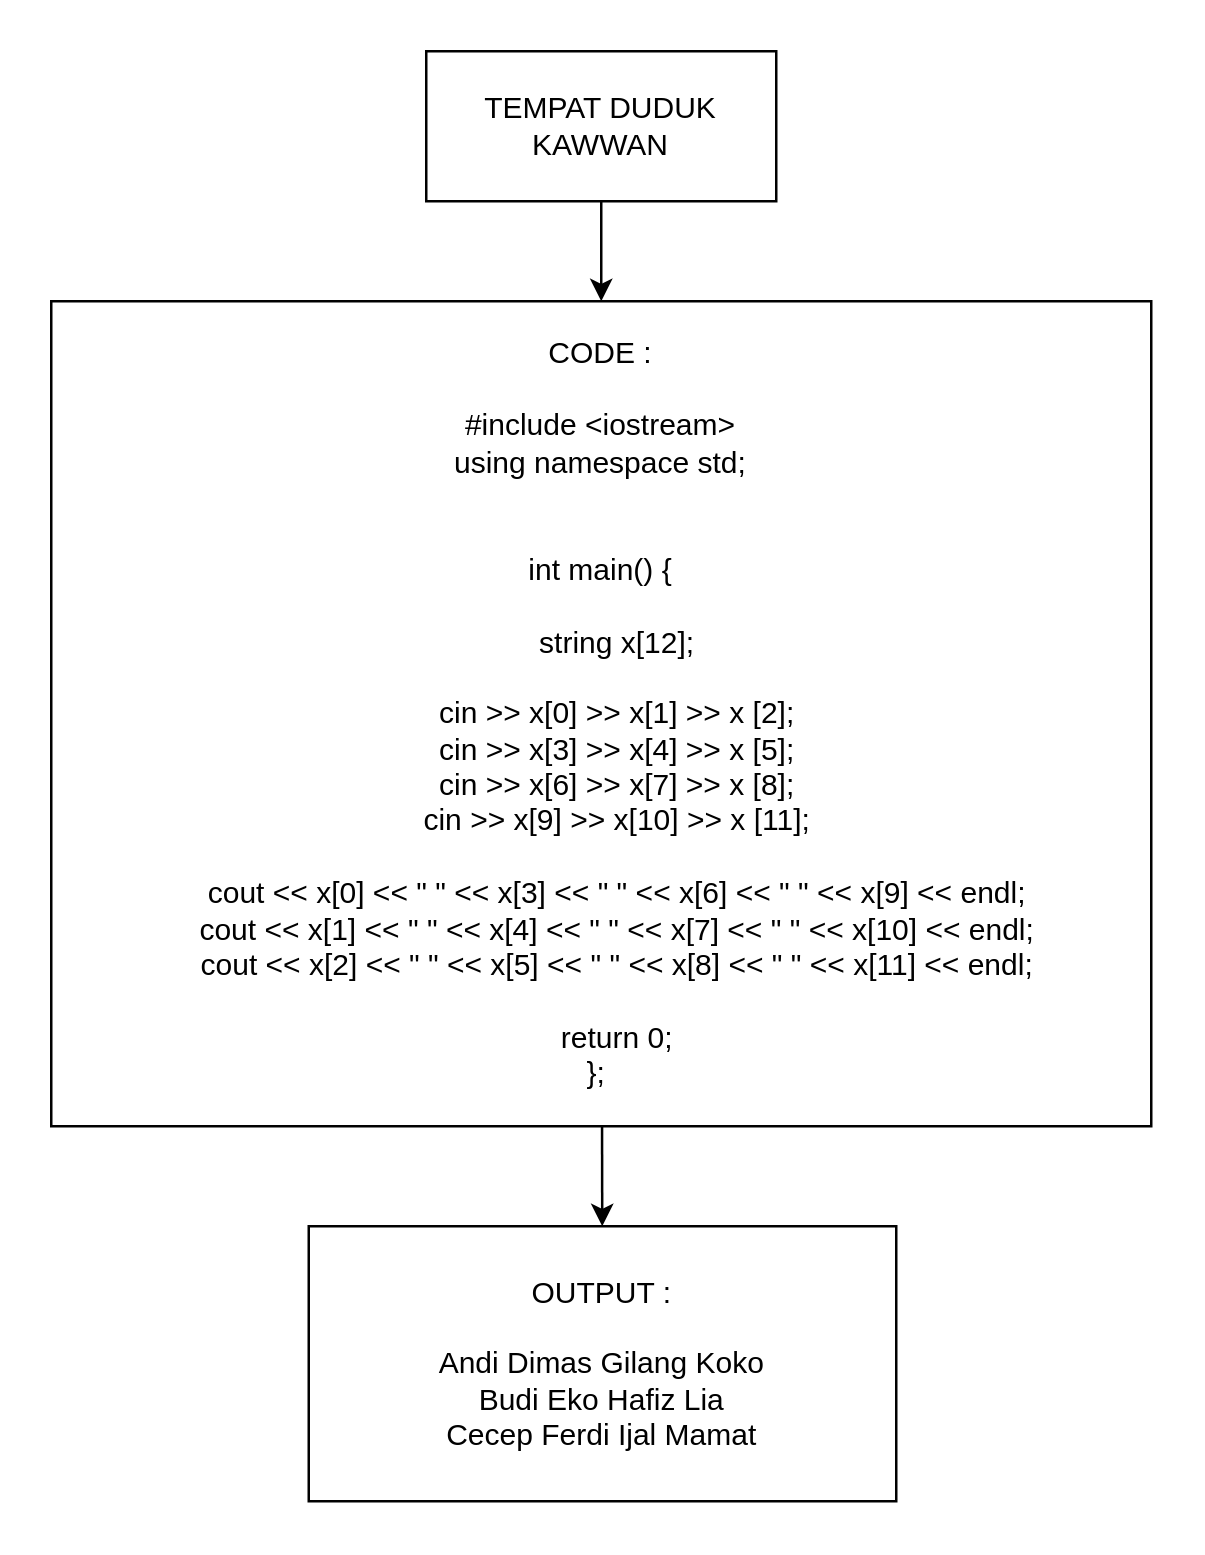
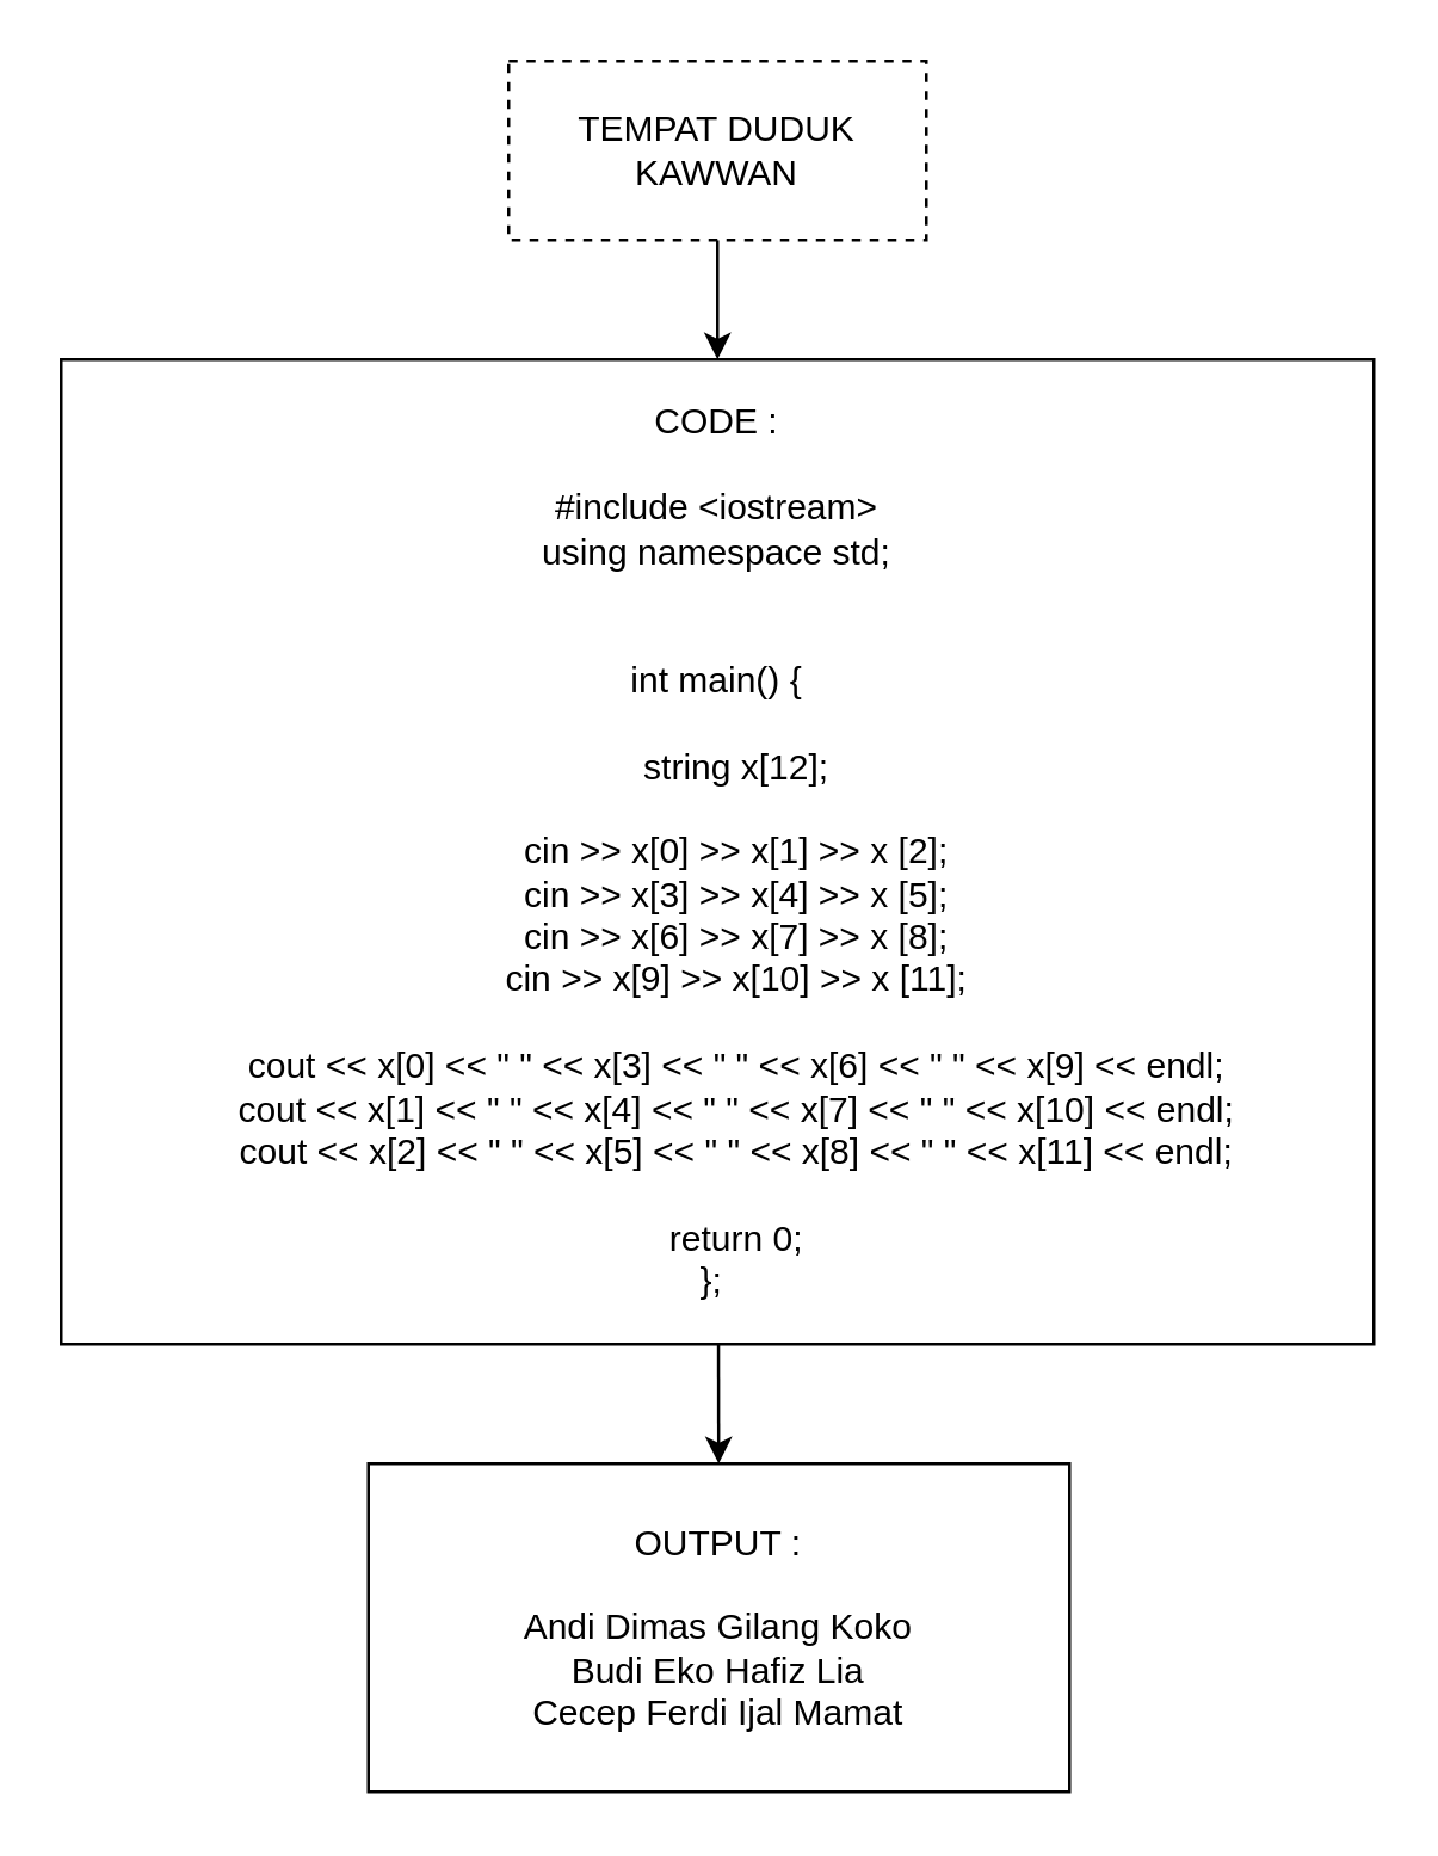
  <mxCell id="0" />
  <mxCell id="1" parent="0" />
  <mxCell id="2" value="" style="edgeStyle=none;html=1;" edge="1" parent="1" source="3" target="5"><mxGeometry relative="1" as="geometry" /></mxCell>
- <mxCell id="3" value="TEMPAT DUDUK KAWWAN" style="rounded=0;whiteSpace=wrap;html=1;" vertex="1" parent="1"><mxGeometry x="170" y="20" width="140" height="60" as="geometry" /></mxCell>
+ <mxCell id="3" value="TEMPAT DUDUK KAWWAN" style="rounded=0;whiteSpace=wrap;html=1;dashed=1;" vertex="1" parent="1"><mxGeometry x="170" y="20" width="140" height="60" as="geometry" /></mxCell>
  <mxCell id="4" value="" style="edgeStyle=none;html=1;" edge="1" parent="1" source="5" target="6"><mxGeometry relative="1" as="geometry" /></mxCell>
  <mxCell id="5" value="CODE :&lt;br&gt;&lt;br&gt;&lt;div&gt;#include &amp;lt;iostream&amp;gt;&lt;/div&gt;&lt;div&gt;using namespace std;&lt;/div&gt;&lt;div&gt;&lt;br&gt;&lt;/div&gt;&lt;div&gt;&lt;br&gt;&lt;/div&gt;&lt;div&gt;int main() {&lt;/div&gt;&lt;div&gt;&amp;nbsp; &amp;nbsp;&amp;nbsp;&lt;/div&gt;&lt;div&gt;&amp;nbsp; &amp;nbsp; string x[12];&lt;/div&gt;&lt;div&gt;&amp;nbsp; &amp;nbsp;&amp;nbsp;&lt;/div&gt;&lt;div&gt;&amp;nbsp; &amp;nbsp; cin &amp;gt;&amp;gt; x[0] &amp;gt;&amp;gt; x[1] &amp;gt;&amp;gt; x [2];&lt;/div&gt;&lt;div&gt;&amp;nbsp; &amp;nbsp; cin &amp;gt;&amp;gt; x[3] &amp;gt;&amp;gt; x[4] &amp;gt;&amp;gt; x [5];&lt;/div&gt;&lt;div&gt;&amp;nbsp; &amp;nbsp; cin &amp;gt;&amp;gt; x[6] &amp;gt;&amp;gt; x[7] &amp;gt;&amp;gt; x [8];&lt;/div&gt;&lt;div&gt;&amp;nbsp; &amp;nbsp; cin &amp;gt;&amp;gt; x[9] &amp;gt;&amp;gt; x[10] &amp;gt;&amp;gt; x [11];&lt;/div&gt;&lt;div&gt;&amp;nbsp; &amp;nbsp;&amp;nbsp;&lt;/div&gt;&lt;div&gt;&amp;nbsp; &amp;nbsp; cout &amp;lt;&amp;lt; x[0] &amp;lt;&amp;lt; &quot; &quot; &amp;lt;&amp;lt; x[3] &amp;lt;&amp;lt; &quot; &quot; &amp;lt;&amp;lt; x[6] &amp;lt;&amp;lt; &quot; &quot; &amp;lt;&amp;lt; x[9] &amp;lt;&amp;lt; endl;&lt;/div&gt;&lt;div&gt;&amp;nbsp; &amp;nbsp; cout &amp;lt;&amp;lt; x[1] &amp;lt;&amp;lt; &quot; &quot; &amp;lt;&amp;lt; x[4] &amp;lt;&amp;lt; &quot; &quot; &amp;lt;&amp;lt; x[7] &amp;lt;&amp;lt; &quot; &quot; &amp;lt;&amp;lt; x[10] &amp;lt;&amp;lt; endl;&lt;/div&gt;&lt;div&gt;&amp;nbsp; &amp;nbsp; cout &amp;lt;&amp;lt; x[2] &amp;lt;&amp;lt; &quot; &quot; &amp;lt;&amp;lt; x[5] &amp;lt;&amp;lt; &quot; &quot; &amp;lt;&amp;lt; x[8] &amp;lt;&amp;lt; &quot; &quot; &amp;lt;&amp;lt; x[11] &amp;lt;&amp;lt; endl;&lt;/div&gt;&lt;div&gt;&amp;nbsp; &amp;nbsp;&amp;nbsp;&lt;/div&gt;&lt;div&gt;&amp;nbsp; &amp;nbsp; return 0;&lt;/div&gt;&lt;span style=&quot;background-color: initial;&quot;&gt;};&lt;/span&gt;&amp;nbsp;" style="rounded=0;whiteSpace=wrap;html=1;" vertex="1" parent="1"><mxGeometry x="20" y="120" width="440" height="330" as="geometry" /></mxCell>
  <mxCell id="6" value="OUTPUT :&lt;br&gt;&lt;br&gt;&lt;div&gt;Andi Dimas Gilang Koko&lt;/div&gt;&lt;div&gt;Budi Eko Hafiz Lia&lt;/div&gt;&lt;div&gt;Cecep Ferdi Ijal Mamat&lt;/div&gt;" style="rounded=0;whiteSpace=wrap;html=1;" vertex="1" parent="1"><mxGeometry x="123" y="490" width="235" height="110" as="geometry" /></mxCell>
